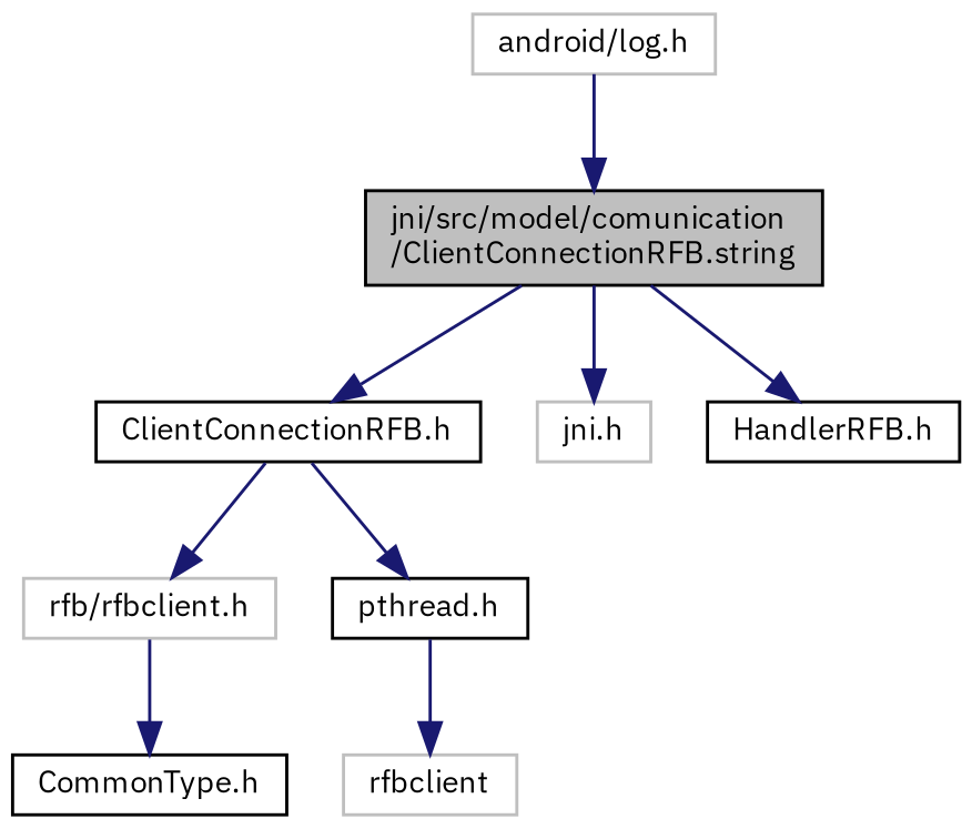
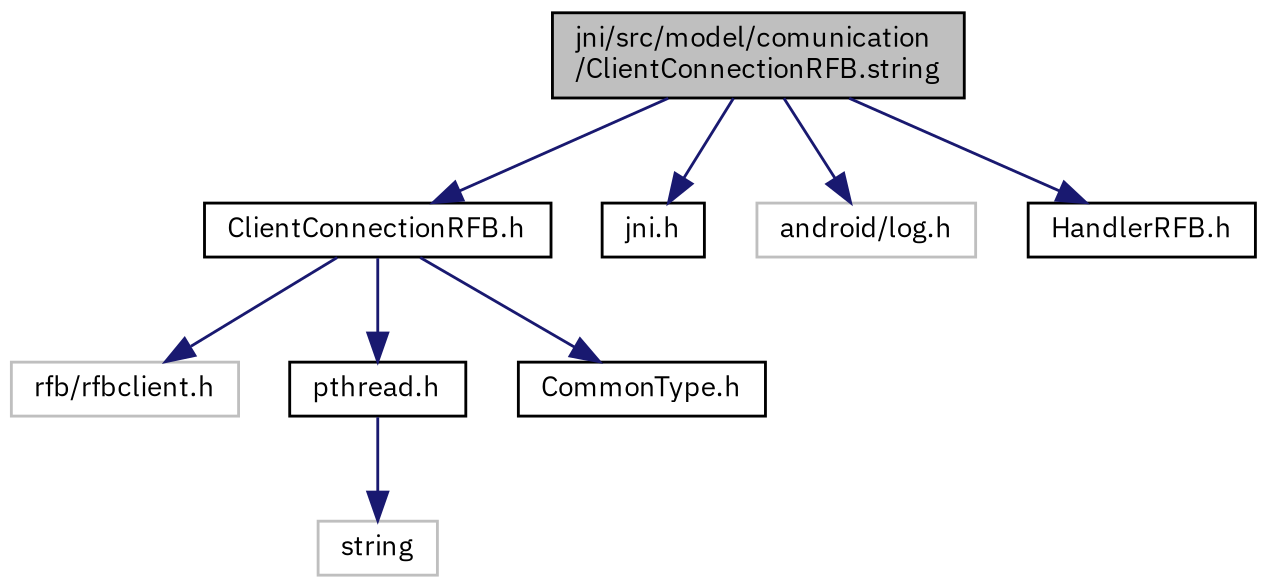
  digraph {
    fontname="IBM Plex Sans"
    node [color=black fillcolor=white fontname="IBM Plex Sans" fontsize=10 shape=record style=filled]
    edge [color=midnightblue fontname="IBM Plex Sans" fontsize=10 labelfontname=Helvetica labelfontsize=10 style=solid]
    n1 [fillcolor=grey75 fontcolor=black height=0.2 label="jni/src/model/comunication\l/ClientConnectionRFB.string" width=0.4]
    n2 [height=0.2 label="ClientConnectionRFB.h" width=0.4]
-   n3 [color=grey75 height=0.2 label="jni.h" width=0.4]
+   n3 [height=0.2 label="jni.h" width=0.4]
    n4 [color=grey75 height=0.2 label="android/log.h" width=0.4]
    n5 [height=0.2 label="HandlerRFB.h" width=0.4]
    n6 [color=grey75 height=0.2 label="rfb/rfbclient.h" width=0.4]
    n7 [height=0.2 label="pthread.h" width=0.4]
    n8 [height=0.2 label="CommonType.h" width=0.4]
-   n9 [color=grey75 height=0.2 label=rfbclient width=0.4]
+   n9 [color=grey75 height=0.2 label=string width=0.4]
    n1 -> n2
    n1 -> n3
-   n4 -> n1
+   n1 -> n4
    n1 -> n5
    n2 -> n6
    n2 -> n7
-   n6 -> n8
+   n2 -> n8
    n7 -> n9
  }
